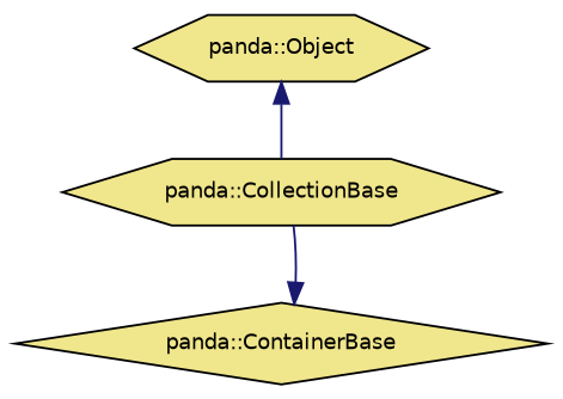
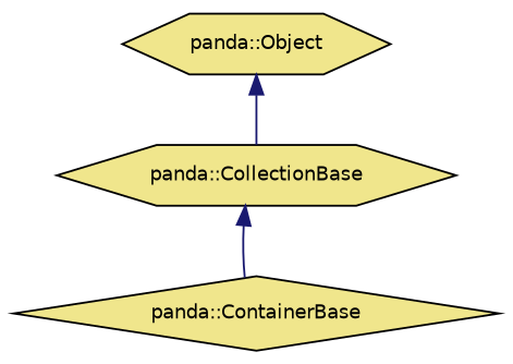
  digraph {
    node [color=black fillcolor=khaki fontname=Helvetica fontsize=10 shape=hexagon style=filled]
    edge [color=midnightblue dir=back fontname=Helvetica fontsize=10 labelfontname=Helvetica labelfontsize=10 style=solid]
    n1 [fontcolor=black height=0.2 label="panda::CollectionBase" width=0.4]
    n2 [height=0.2 label="panda::ContainerBase" shape=diamond width=0.4]
    n3 [height=0.2 label="panda::Object" width=0.4]
-   n2 -> n1
+   n1 -> n2
    n3 -> n1
  }
